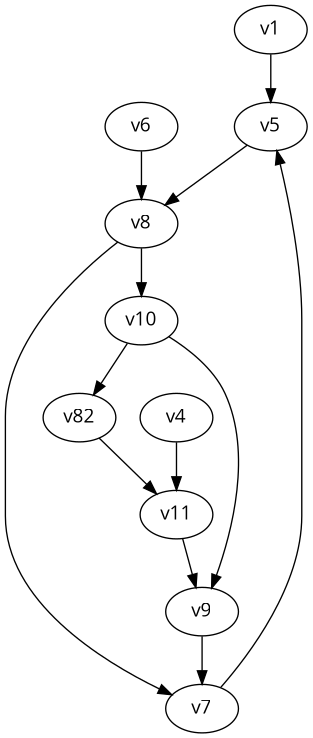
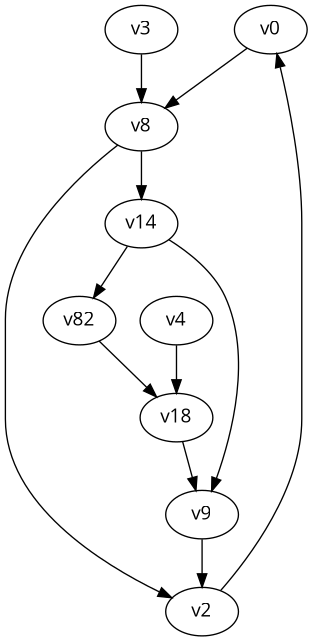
  digraph {
    fontname="Open Sans"
    node [fontname="Open Sans"]
    edge [fontname="Open Sans" pdg=1000]
-   v1
-   v5
+   v5 [label=v0]
    v8
-   v6
-   v7
-   v10
+   v6 [label=v3]
+   v7 [label=v2]
+   v10 [label=v14]
    n7 [label=v82]
-   v11
+   v11 [label=v18]
    v9
    v4
-   v1 -> v5 [mom=p1]
    v5 -> v8
    v8 -> v7
    v8 -> v10 [lmb_index=1]
    v6 -> v8 [lmb_index=0]
    v7 -> v5
    v10 -> n7 [lmb_index=2]
    v10 -> v9
    n7 -> v11
    v11 -> v9
    v9 -> v7
    v4 -> v11 [mom=p4]
  }
